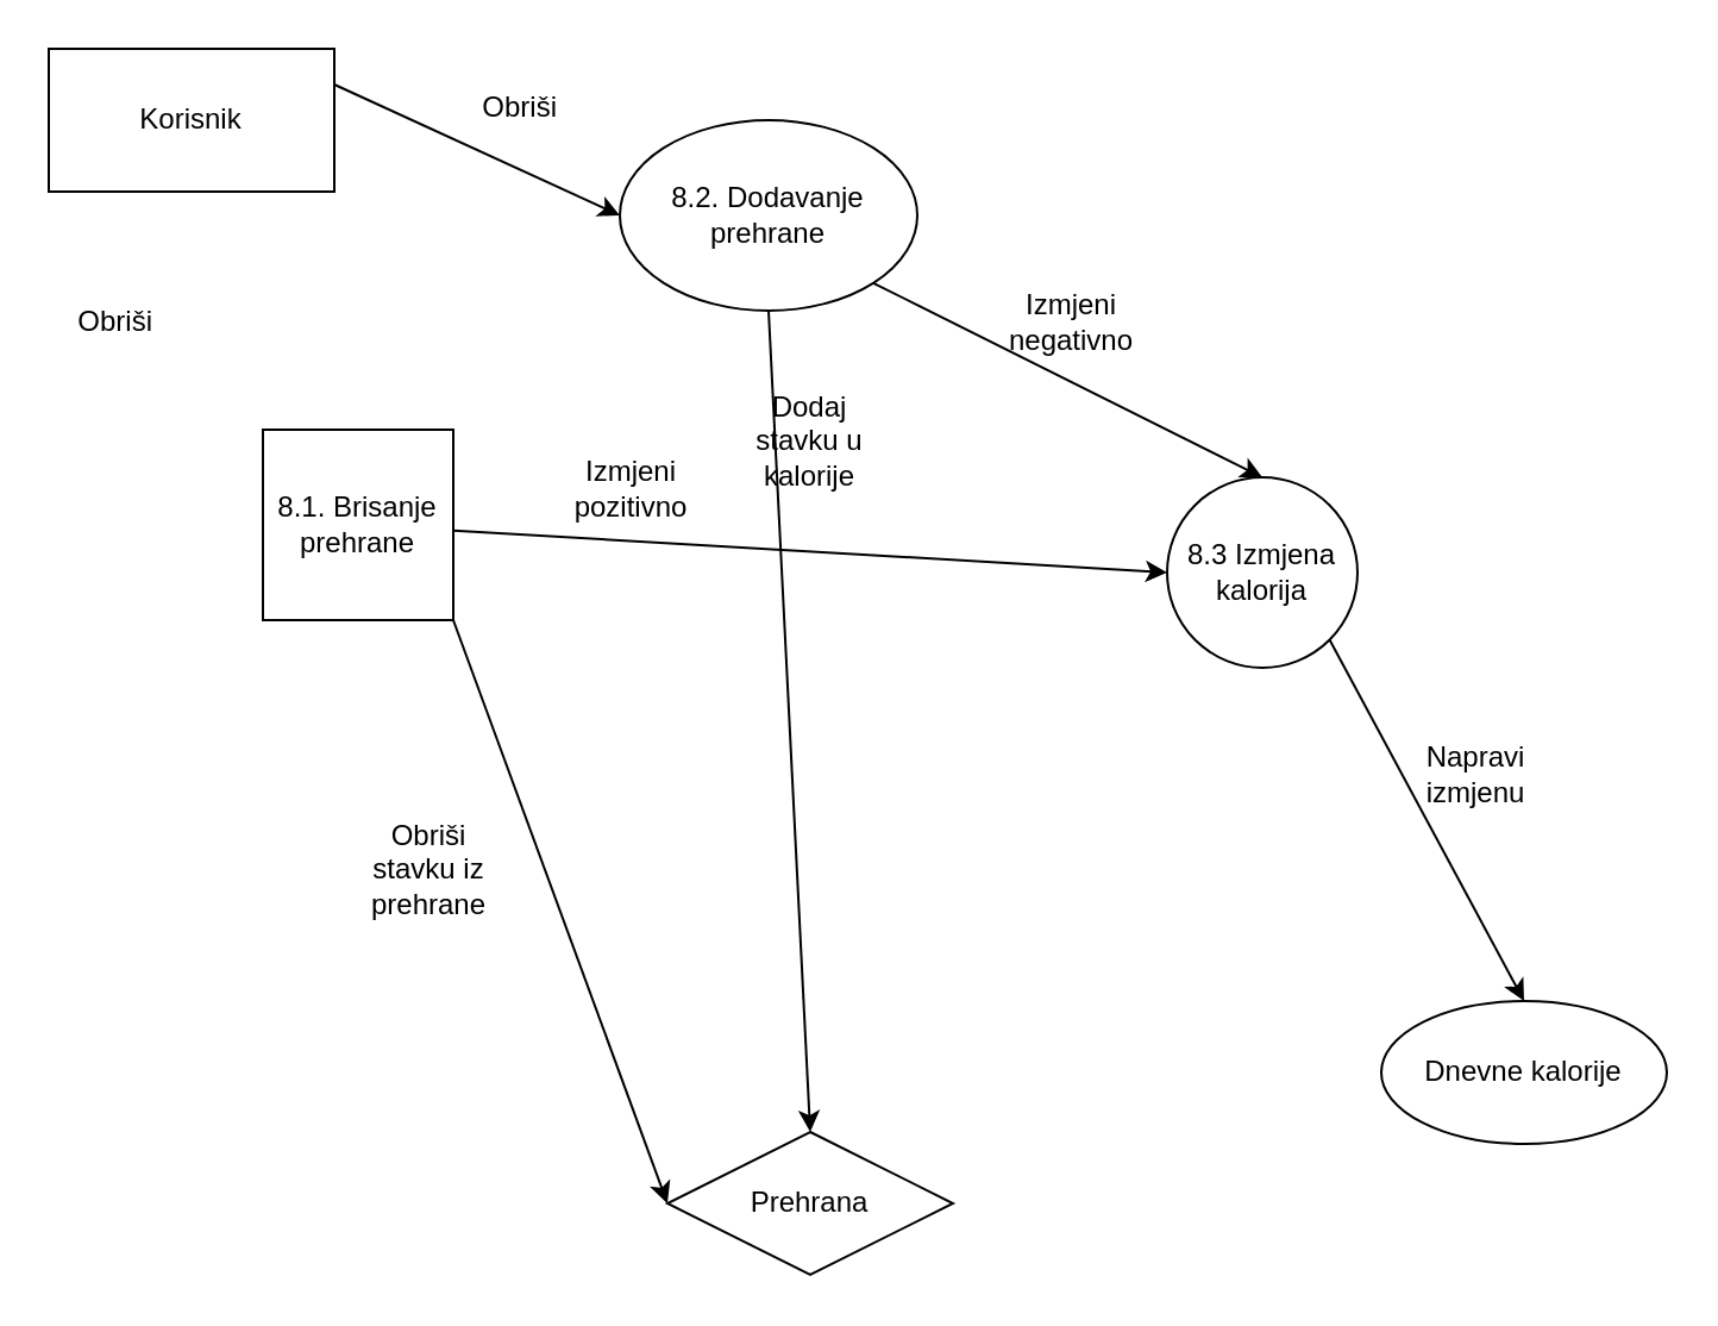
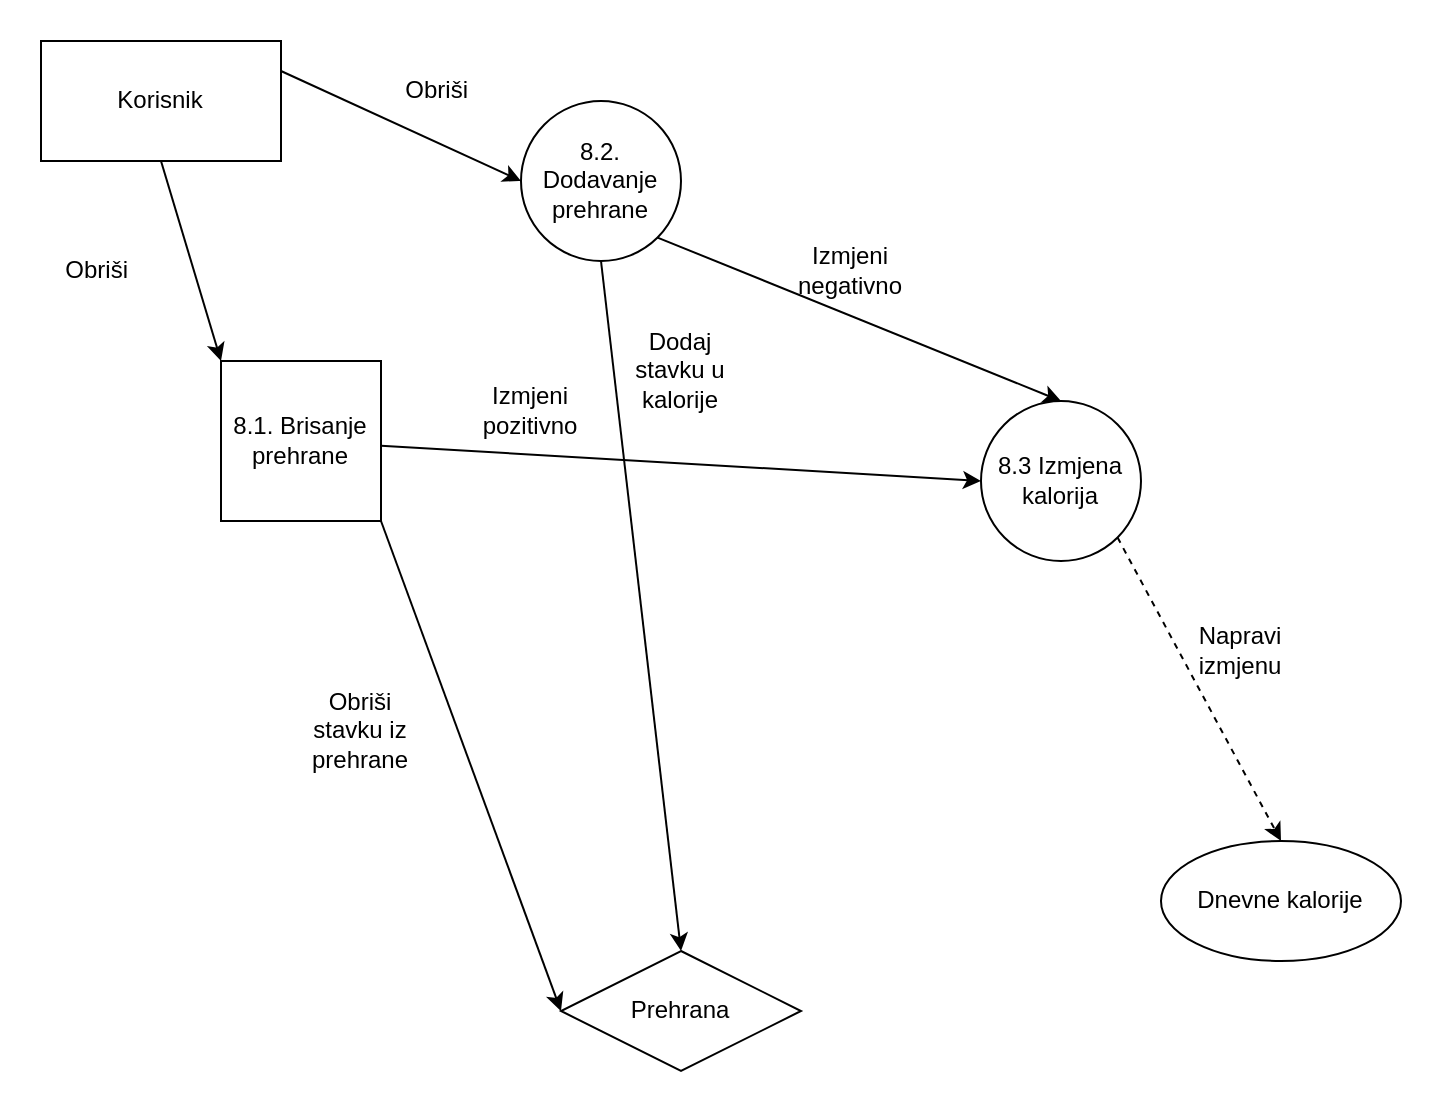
  <mxCell id="0" />
  <mxCell id="1" parent="0" />
  <mxCell id="2" value="Korisnik" style="rounded=0;whiteSpace=wrap;html=1;" vertex="1" parent="1"><mxGeometry x="20" y="20" width="120" height="60" as="geometry" /></mxCell>
  <mxCell id="3" value="Prehrana" style="rhombus;whiteSpace=wrap;html=1;" vertex="1" parent="1"><mxGeometry x="280" y="475" width="120" height="60" as="geometry" /></mxCell>
  <mxCell id="4" value="8.1. Brisanje prehrane" style="whiteSpace=wrap;html=1;aspect=fixed;rounded=0;" vertex="1" parent="1"><mxGeometry x="110" y="180" width="80" height="80" as="geometry" /></mxCell>
  <mxCell id="5" value="Dnevne kalorije" style="ellipse;whiteSpace=wrap;html=1;" vertex="1" parent="1"><mxGeometry x="580" y="420" width="120" height="60" as="geometry" /></mxCell>
+ <mxCell id="6" value="" style="endArrow=classic;html=1;rounded=0;entryX=0;entryY=0;entryDx=0;entryDy=0;exitX=0.5;exitY=1;exitDx=0;exitDy=0;" edge="1" parent="1" source="2" target="4"><mxGeometry width="50" height="50" relative="1" as="geometry"><mxPoint x="260" y="370" as="sourcePoint" /><mxPoint x="310" y="320" as="targetPoint" /></mxGeometry></mxCell>
  <mxCell id="7" value="" style="endArrow=classic;html=1;rounded=0;entryX=0;entryY=0.5;entryDx=0;entryDy=0;exitX=1;exitY=1;exitDx=0;exitDy=0;" edge="1" parent="1" source="4" target="3"><mxGeometry width="50" height="50" relative="1" as="geometry"><mxPoint x="260" y="370" as="sourcePoint" /><mxPoint x="310" y="320" as="targetPoint" /></mxGeometry></mxCell>
- <mxCell id="8" value="8.2. Dodavanje prehrane" style="ellipse;whiteSpace=wrap;html=1;aspect=fixed;" vertex="1" parent="1"><mxGeometry x="260" y="50" width="125" height="80" as="geometry" /></mxCell>
+ <mxCell id="8" value="8.2. Dodavanje prehrane" style="ellipse;whiteSpace=wrap;html=1;aspect=fixed;" vertex="1" parent="1"><mxGeometry x="260" y="50" width="80" height="80" as="geometry" /></mxCell>
  <mxCell id="9" value="" style="endArrow=classic;html=1;rounded=0;entryX=0;entryY=0.5;entryDx=0;entryDy=0;exitX=1;exitY=0.25;exitDx=0;exitDy=0;" edge="1" parent="1" source="2" target="8"><mxGeometry width="50" height="50" relative="1" as="geometry"><mxPoint x="200" y="80" as="sourcePoint" /><mxPoint x="241.716" y="341.716" as="targetPoint" /></mxGeometry></mxCell>
  <mxCell id="10" value="" style="endArrow=classic;html=1;rounded=0;exitX=0.5;exitY=1;exitDx=0;exitDy=0;entryX=0.5;entryY=0;entryDx=0;entryDy=0;" edge="1" parent="1" source="8" target="3"><mxGeometry width="50" height="50" relative="1" as="geometry"><mxPoint x="270" y="320" as="sourcePoint" /><mxPoint x="320" y="270" as="targetPoint" /></mxGeometry></mxCell>
  <mxCell id="11" value="Obriši stavku iz prehrane" style="text;html=1;strokeColor=none;fillColor=none;align=center;verticalAlign=middle;whiteSpace=wrap;rounded=0;" vertex="1" parent="1"><mxGeometry x="150" y="350" width="60" height="30" as="geometry" /></mxCell>
  <mxCell id="12" value="Dodaj stavku u kalorije" style="text;html=1;strokeColor=none;fillColor=none;align=center;verticalAlign=middle;whiteSpace=wrap;rounded=0;" vertex="1" parent="1"><mxGeometry x="310" y="170" width="60" height="30" as="geometry" /></mxCell>
  <mxCell id="13" value="Obriši&amp;nbsp;" style="text;html=1;strokeColor=none;fillColor=none;align=center;verticalAlign=middle;whiteSpace=wrap;rounded=0;" vertex="1" parent="1"><mxGeometry x="20" y="120" width="60" height="30" as="geometry" /></mxCell>
  <mxCell id="14" value="Obriši&amp;nbsp;" style="text;html=1;strokeColor=none;fillColor=none;align=center;verticalAlign=middle;whiteSpace=wrap;rounded=0;" vertex="1" parent="1"><mxGeometry x="190" y="30" width="60" height="30" as="geometry" /></mxCell>
  <mxCell id="15" value="8.3 Izmjena kalorija" style="ellipse;whiteSpace=wrap;html=1;aspect=fixed;" vertex="1" parent="1"><mxGeometry x="490" y="200" width="80" height="80" as="geometry" /></mxCell>
  <mxCell id="16" value="" style="endArrow=classic;html=1;rounded=0;entryX=0;entryY=0.5;entryDx=0;entryDy=0;" edge="1" parent="1" source="4" target="15"><mxGeometry width="50" height="50" relative="1" as="geometry"><mxPoint x="330" y="320" as="sourcePoint" /><mxPoint x="380" y="270" as="targetPoint" /></mxGeometry></mxCell>
  <mxCell id="17" value="" style="endArrow=classic;html=1;rounded=0;exitX=1;exitY=1;exitDx=0;exitDy=0;entryX=0.5;entryY=0;entryDx=0;entryDy=0;" edge="1" parent="1" source="8" target="15"><mxGeometry width="50" height="50" relative="1" as="geometry"><mxPoint x="330" y="320" as="sourcePoint" /><mxPoint x="380" y="270" as="targetPoint" /></mxGeometry></mxCell>
  <mxCell id="18" value="Izmjeni pozitivno" style="text;html=1;strokeColor=none;fillColor=none;align=center;verticalAlign=middle;whiteSpace=wrap;rounded=0;" vertex="1" parent="1"><mxGeometry x="235" y="190" width="60" height="30" as="geometry" /></mxCell>
- <mxCell id="19" value="Izmjeni negativno" style="text;html=1;strokeColor=none;fillColor=none;align=center;verticalAlign=middle;whiteSpace=wrap;rounded=0;" vertex="1" parent="1"><mxGeometry x="420" y="120" width="60" height="30" as="geometry" /></mxCell>
- <mxCell id="20" value="" style="endArrow=classic;html=1;rounded=0;exitX=1;exitY=1;exitDx=0;exitDy=0;entryX=0.5;entryY=0;entryDx=0;entryDy=0;" edge="1" parent="1" source="15" target="5"><mxGeometry width="50" height="50" relative="1" as="geometry"><mxPoint x="330" y="320" as="sourcePoint" /><mxPoint x="380" y="270" as="targetPoint" /></mxGeometry></mxCell>
+ <mxCell id="19" value="Izmjeni negativno" style="text;html=1;strokeColor=none;fillColor=none;align=center;verticalAlign=middle;whiteSpace=wrap;rounded=0;" vertex="1" parent="1"><mxGeometry x="395" y="120" width="60" height="30" as="geometry" /></mxCell>
+ <mxCell id="20" value="" style="endArrow=classic;html=1;rounded=0;exitX=1;exitY=1;exitDx=0;exitDy=0;entryX=0.5;entryY=0;entryDx=0;entryDy=0;dashed=1;" edge="1" parent="1" source="15" target="5"><mxGeometry width="50" height="50" relative="1" as="geometry"><mxPoint x="330" y="320" as="sourcePoint" /><mxPoint x="380" y="270" as="targetPoint" /></mxGeometry></mxCell>
  <mxCell id="21" value="Napravi izmjenu" style="text;html=1;strokeColor=none;fillColor=none;align=center;verticalAlign=middle;whiteSpace=wrap;rounded=0;" vertex="1" parent="1"><mxGeometry x="590" y="310" width="60" height="30" as="geometry" /></mxCell>
